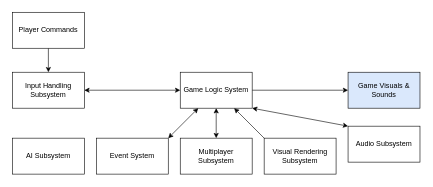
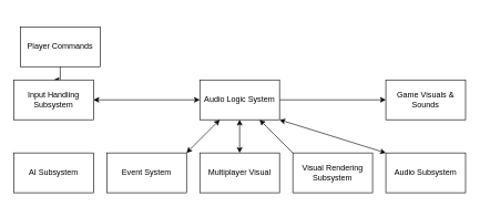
  <mxCell id="0" />
  <mxCell id="1" parent="0" />
  <mxCell id="2" value="" style="edgeStyle=orthogonalEdgeStyle;rounded=0;orthogonalLoop=1;jettySize=auto;html=1;" edge="1" parent="1" source="3" target="4"><mxGeometry relative="1" as="geometry" /></mxCell>
- <mxCell id="3" value="Player Commands" style="rounded=0;whiteSpace=wrap;html=1;" vertex="1" parent="1"><mxGeometry x="20" y="20" width="120" height="60" as="geometry" /></mxCell>
+ <mxCell id="3" value="Player Commands" style="rounded=0;whiteSpace=wrap;html=1;" vertex="1" parent="1"><mxGeometry x="30" y="40" width="120" height="60" as="geometry" /></mxCell>
  <mxCell id="4" value="Input Handling Subsystem" style="rounded=0;whiteSpace=wrap;html=1;" vertex="1" parent="1"><mxGeometry x="20" y="120" width="120" height="60" as="geometry" /></mxCell>
  <mxCell id="5" style="edgeStyle=orthogonalEdgeStyle;rounded=0;orthogonalLoop=1;jettySize=auto;html=1;" edge="1" parent="1" source="6" target="12"><mxGeometry relative="1" as="geometry" /></mxCell>
- <mxCell id="6" value="Game Logic System" style="rounded=0;whiteSpace=wrap;html=1;" vertex="1" parent="1"><mxGeometry x="300" y="120" width="120" height="60" as="geometry" /></mxCell>
+ <mxCell id="6" value="Audio Logic System" style="rounded=0;whiteSpace=wrap;html=1;" vertex="1" parent="1"><mxGeometry x="300" y="120" width="120" height="60" as="geometry" /></mxCell>
  <mxCell id="7" value="AI Subsystem" style="rounded=0;whiteSpace=wrap;html=1;" vertex="1" parent="1"><mxGeometry x="20" y="230" width="120" height="60" as="geometry" /></mxCell>
  <mxCell id="8" value="Event System" style="rounded=0;whiteSpace=wrap;html=1;" vertex="1" parent="1"><mxGeometry x="160" y="230" width="120" height="60" as="geometry" /></mxCell>
- <mxCell id="9" value="Multiplayer Subsystem" style="rounded=0;whiteSpace=wrap;html=1;" vertex="1" parent="1"><mxGeometry x="300" y="230" width="120" height="60" as="geometry" /></mxCell>
+ <mxCell id="9" value="Multiplayer Visual" style="rounded=0;whiteSpace=wrap;html=1;" vertex="1" parent="1"><mxGeometry x="300" y="230" width="120" height="60" as="geometry" /></mxCell>
  <mxCell id="10" value="Visual Rendering Subsystem" style="rounded=0;whiteSpace=wrap;html=1;" vertex="1" parent="1"><mxGeometry x="440" y="230" width="120" height="60" as="geometry" /></mxCell>
- <mxCell id="11" value="Audio Subsystem" style="rounded=0;whiteSpace=wrap;html=1;" vertex="1" parent="1"><mxGeometry x="580" y="210" width="120" height="60" as="geometry" /></mxCell>
- <mxCell id="12" value="Game Visuals &amp;amp; Sounds" style="rounded=0;whiteSpace=wrap;html=1;fillColor=#dae8fc;" vertex="1" parent="1"><mxGeometry x="580" y="120" width="120" height="60" as="geometry" /></mxCell>
+ <mxCell id="11" value="Audio Subsystem" style="rounded=0;whiteSpace=wrap;html=1;" vertex="1" parent="1"><mxGeometry x="580" y="230" width="120" height="60" as="geometry" /></mxCell>
+ <mxCell id="12" value="Game Visuals &amp;amp; Sounds" style="rounded=0;whiteSpace=wrap;html=1;" vertex="1" parent="1"><mxGeometry x="580" y="120" width="120" height="60" as="geometry" /></mxCell>
  <mxCell id="13" value="" style="endArrow=classic;startArrow=classic;html=1;rounded=0;entryX=0.25;entryY=1;entryDx=0;entryDy=0;exitX=1;exitY=0;exitDx=0;exitDy=0;" edge="1" parent="1" source="8" target="6"><mxGeometry width="50" height="50" relative="1" as="geometry"><mxPoint x="170" y="230" as="sourcePoint" /><mxPoint x="220" y="180" as="targetPoint" /></mxGeometry></mxCell>
  <mxCell id="14" value="" style="endArrow=classic;startArrow=classic;html=1;rounded=0;entryX=0;entryY=0.5;entryDx=0;entryDy=0;exitX=1;exitY=0.5;exitDx=0;exitDy=0;" edge="1" parent="1" source="4" target="6"><mxGeometry width="50" height="50" relative="1" as="geometry"><mxPoint x="120" y="150" as="sourcePoint" /><mxPoint x="170" y="100" as="targetPoint" /></mxGeometry></mxCell>
  <mxCell id="15" value="" style="endArrow=classic;startArrow=classic;html=1;rounded=0;exitX=0.5;exitY=0;exitDx=0;exitDy=0;entryX=0.5;entryY=1;entryDx=0;entryDy=0;" edge="1" parent="1" source="9" target="6"><mxGeometry width="50" height="50" relative="1" as="geometry"><mxPoint x="190" y="230" as="sourcePoint" /><mxPoint x="240" y="180" as="targetPoint" /></mxGeometry></mxCell>
  <mxCell id="16" value="" style="endArrow=none;startArrow=classic;html=1;rounded=0;entryX=0;entryY=0;entryDx=0;entryDy=0;exitX=0.75;exitY=1;exitDx=0;exitDy=0;" edge="1" parent="1" source="6" target="10"><mxGeometry width="50" height="50" relative="1" as="geometry"><mxPoint x="360" y="210" as="sourcePoint" /><mxPoint x="410" y="160" as="targetPoint" /></mxGeometry></mxCell>
  <mxCell id="17" value="" style="endArrow=classic;startArrow=classic;html=1;rounded=0;entryX=0;entryY=0;entryDx=0;entryDy=0;exitX=1;exitY=1;exitDx=0;exitDy=0;" edge="1" parent="1" source="6" target="11"><mxGeometry width="50" height="50" relative="1" as="geometry"><mxPoint x="450" y="210" as="sourcePoint" /><mxPoint x="500" y="160" as="targetPoint" /></mxGeometry></mxCell>
